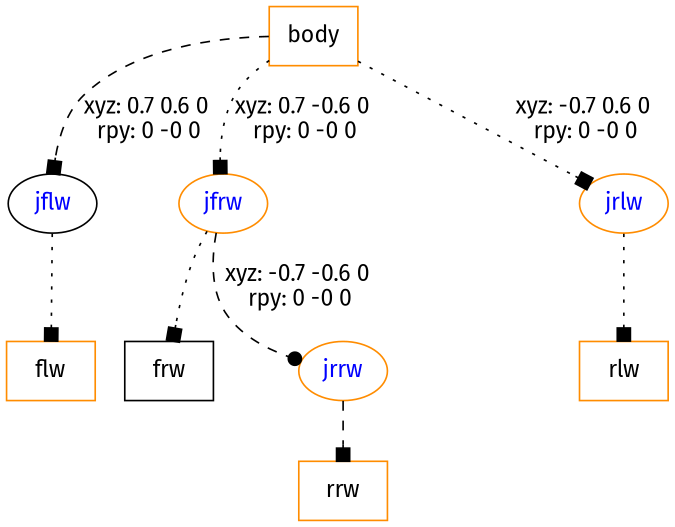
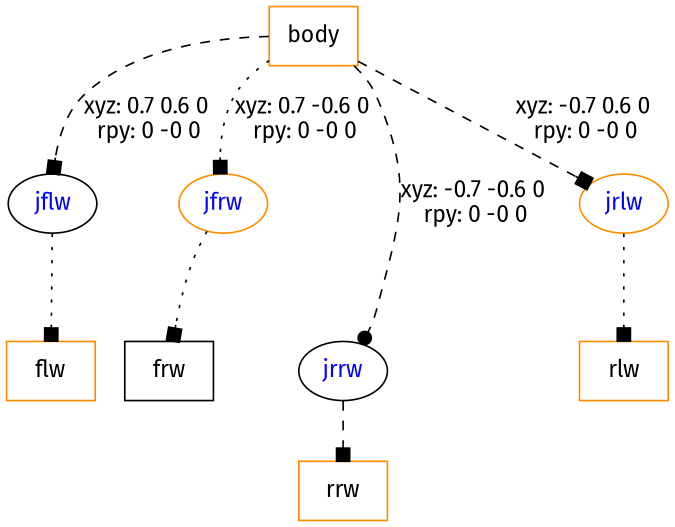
  digraph {
    fontname="Fira Sans"
    node [color=darkorange fontname="Fira Sans" shape=box]
    edge [arrowhead=box fontname="Fira Sans" style=dashed]
    n1 [label=body]
    jflw [color=black fontcolor=blue shape=ellipse]
    jfrw [fontcolor=blue shape=ellipse]
    jrlw [fontcolor=blue shape=ellipse]
-   jrrw [fontcolor=blue shape=ellipse]
+   jrrw [color=black fontcolor=blue shape=ellipse]
    n6 [label=flw]
    n7 [color=black label=frw]
    n8 [label=rlw]
    n9 [label=rrw]
    n1 -> jflw [label="xyz: 0.7 0.6 0 \nrpy: 0 -0 0"]
    n1 -> jfrw [label="xyz: 0.7 -0.6 0 \nrpy: 0 -0 0" style=dotted]
-   n1 -> jrlw [label="xyz: -0.7 0.6 0 \nrpy: 0 -0 0" style=dotted]
-   jfrw -> jrrw [arrowhead=dot label="xyz: -0.7 -0.6 0 \nrpy: 0 -0 0"]
+   n1 -> jrlw [label="xyz: -0.7 0.6 0 \nrpy: 0 -0 0"]
+   n1 -> jrrw [arrowhead=dot label="xyz: -0.7 -0.6 0 \nrpy: 0 -0 0"]
    jflw -> n6 [style=dotted]
    jfrw -> n7 [style=dotted]
    jrlw -> n8 [style=dotted]
    jrrw -> n9
  }
